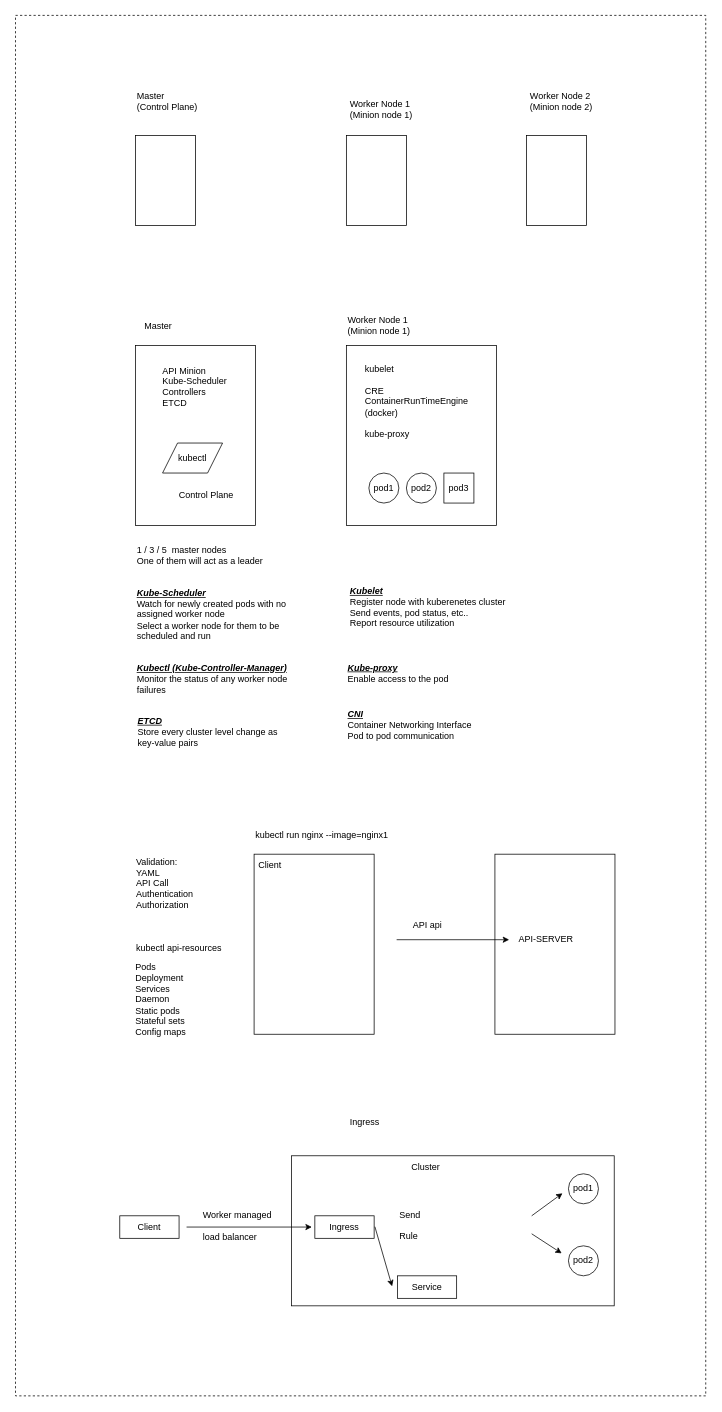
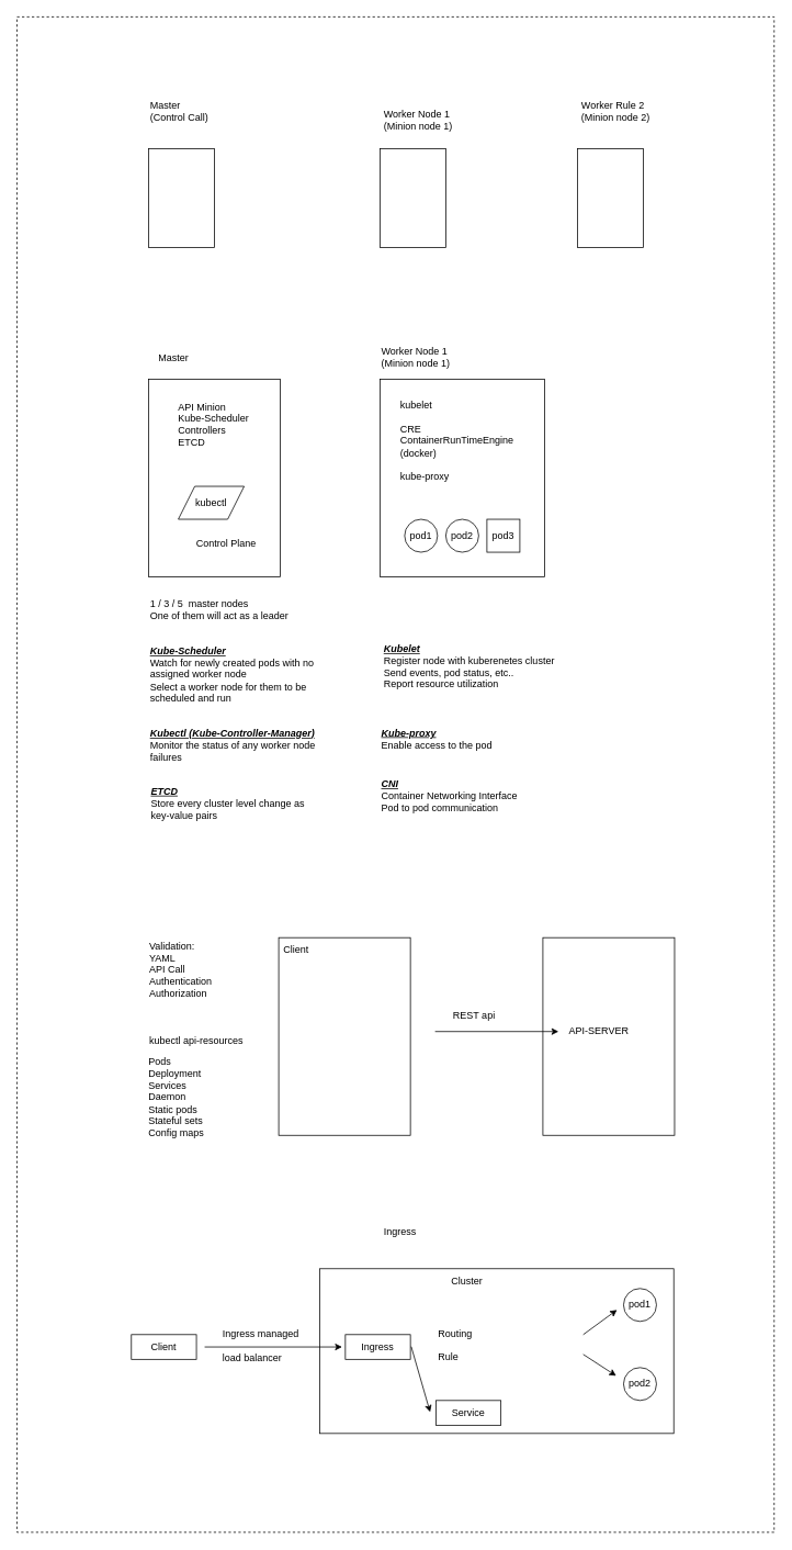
  <mxCell id="0" />
  <mxCell id="1" parent="0" />
  <mxCell id="2" value="" style="rounded=0;whiteSpace=wrap;html=1;" parent="1" vertex="1"><mxGeometry x="180" y="180" width="80" height="120" as="geometry" /></mxCell>
- <mxCell id="3" value="Master&amp;nbsp;&lt;br&gt;&lt;div style=&quot;&quot;&gt;&lt;span style=&quot;background-color: initial;&quot;&gt;(Control Plane)&lt;/span&gt;&lt;/div&gt;" style="text;html=1;strokeColor=none;fillColor=none;align=left;verticalAlign=middle;whiteSpace=wrap;rounded=0;" parent="1" vertex="1"><mxGeometry x="180" y="120" width="120" height="30" as="geometry" /></mxCell>
+ <mxCell id="3" value="Master&amp;nbsp;&lt;br&gt;&lt;div style=&quot;&quot;&gt;&lt;span style=&quot;background-color: initial;&quot;&gt;(Control Call)&lt;/span&gt;&lt;/div&gt;" style="text;html=1;strokeColor=none;fillColor=none;align=left;verticalAlign=middle;whiteSpace=wrap;rounded=0;" parent="1" vertex="1"><mxGeometry x="180" y="120" width="120" height="30" as="geometry" /></mxCell>
  <mxCell id="4" value="Worker Node 1&lt;br&gt;&lt;div style=&quot;&quot;&gt;&lt;span style=&quot;background-color: initial;&quot;&gt;(Minion node 1)&lt;/span&gt;&lt;/div&gt;" style="text;html=1;strokeColor=none;fillColor=none;align=left;verticalAlign=middle;whiteSpace=wrap;rounded=0;" parent="1" vertex="1"><mxGeometry x="461" y="418" width="120" height="30" as="geometry" /></mxCell>
- <mxCell id="5" value="Worker Node 2&lt;br&gt;&lt;div style=&quot;&quot;&gt;&lt;span style=&quot;background-color: initial;&quot;&gt;(Minion node 2)&lt;/span&gt;&lt;/div&gt;" style="text;html=1;strokeColor=none;fillColor=none;align=left;verticalAlign=middle;whiteSpace=wrap;rounded=0;" parent="1" vertex="1"><mxGeometry x="704" y="120" width="120" height="30" as="geometry" /></mxCell>
+ <mxCell id="5" value="Worker Rule 2&lt;br&gt;&lt;div style=&quot;&quot;&gt;&lt;span style=&quot;background-color: initial;&quot;&gt;(Minion node 2)&lt;/span&gt;&lt;/div&gt;" style="text;html=1;strokeColor=none;fillColor=none;align=left;verticalAlign=middle;whiteSpace=wrap;rounded=0;" parent="1" vertex="1"><mxGeometry x="704" y="120" width="120" height="30" as="geometry" /></mxCell>
  <mxCell id="6" value="" style="rounded=0;whiteSpace=wrap;html=1;" parent="1" vertex="1"><mxGeometry x="461" y="180" width="80" height="120" as="geometry" /></mxCell>
  <mxCell id="7" value="" style="rounded=0;whiteSpace=wrap;html=1;" parent="1" vertex="1"><mxGeometry x="701" y="180" width="80" height="120" as="geometry" /></mxCell>
  <mxCell id="8" value="" style="rounded=0;whiteSpace=wrap;html=1;" parent="1" vertex="1"><mxGeometry x="180" y="460" width="160" height="240" as="geometry" /></mxCell>
  <mxCell id="9" value="API Minion&lt;br&gt;&lt;div style=&quot;&quot;&gt;&lt;span style=&quot;background-color: initial;&quot;&gt;Kube-Scheduler&lt;/span&gt;&lt;/div&gt;&lt;div style=&quot;&quot;&gt;&lt;span style=&quot;background-color: initial;&quot;&gt;Controllers&lt;/span&gt;&lt;/div&gt;&lt;div style=&quot;&quot;&gt;&lt;span style=&quot;background-color: initial;&quot;&gt;ETCD&lt;/span&gt;&lt;/div&gt;" style="text;html=1;strokeColor=none;fillColor=none;align=left;verticalAlign=middle;whiteSpace=wrap;rounded=0;" parent="1" vertex="1"><mxGeometry x="214" y="480" width="100" height="70" as="geometry" /></mxCell>
  <mxCell id="10" value="Control Plane" style="text;html=1;strokeColor=none;fillColor=none;align=left;verticalAlign=middle;whiteSpace=wrap;rounded=0;" parent="1" vertex="1"><mxGeometry x="236" y="645" width="80" height="30" as="geometry" /></mxCell>
  <mxCell id="11" value="kubectl" style="shape=parallelogram;perimeter=parallelogramPerimeter;whiteSpace=wrap;html=1;fixedSize=1;" parent="1" vertex="1"><mxGeometry x="216" y="590" width="80" height="40" as="geometry" /></mxCell>
  <mxCell id="12" value="Master&amp;nbsp;" style="text;html=1;strokeColor=none;fillColor=none;align=left;verticalAlign=middle;whiteSpace=wrap;rounded=0;" parent="1" vertex="1"><mxGeometry x="190" y="420" width="60" height="30" as="geometry" /></mxCell>
  <mxCell id="13" value="" style="rounded=0;whiteSpace=wrap;html=1;" parent="1" vertex="1"><mxGeometry x="461" y="460" width="200" height="240" as="geometry" /></mxCell>
  <mxCell id="14" value="Worker Node 1&lt;br&gt;&lt;div style=&quot;&quot;&gt;&lt;span style=&quot;background-color: initial;&quot;&gt;(Minion node 1)&lt;/span&gt;&lt;/div&gt;" style="text;html=1;strokeColor=none;fillColor=none;align=left;verticalAlign=middle;whiteSpace=wrap;rounded=0;" parent="1" vertex="1"><mxGeometry x="464" y="130" width="120" height="30" as="geometry" /></mxCell>
  <mxCell id="15" value="kubelet&lt;br&gt;&lt;br&gt;CRE&lt;br&gt;ContainerRunTimeEngine&lt;br&gt;(docker)&lt;br&gt;&lt;br&gt;kube-proxy" style="text;html=1;strokeColor=none;fillColor=none;align=left;verticalAlign=middle;whiteSpace=wrap;rounded=0;" parent="1" vertex="1"><mxGeometry x="484" y="480" width="147" height="110" as="geometry" /></mxCell>
  <mxCell id="16" value="pod1" style="ellipse;whiteSpace=wrap;html=1;aspect=fixed;" parent="1" vertex="1"><mxGeometry x="491" y="630" width="40" height="40" as="geometry" /></mxCell>
  <mxCell id="17" value="pod2" style="ellipse;whiteSpace=wrap;html=1;aspect=fixed;" parent="1" vertex="1"><mxGeometry x="541" y="630" width="40" height="40" as="geometry" /></mxCell>
  <mxCell id="18" value="pod3" style="whiteSpace=wrap;html=1;aspect=fixed;rounded=0;" parent="1" vertex="1"><mxGeometry x="591" y="630" width="40" height="40" as="geometry" /></mxCell>
  <mxCell id="19" value="1 / 3 / 5&amp;nbsp; master nodes&lt;br&gt;One of them will act as a leader" style="text;html=1;strokeColor=none;fillColor=none;align=left;verticalAlign=middle;whiteSpace=wrap;rounded=0;" parent="1" vertex="1"><mxGeometry x="180" y="725" width="200" height="30" as="geometry" /></mxCell>
  <mxCell id="20" value="&lt;u style=&quot;&quot;&gt;&lt;i style=&quot;&quot;&gt;&lt;b&gt;Kube-Scheduler&lt;/b&gt;&lt;/i&gt;&lt;/u&gt;&lt;br&gt;Watch for newly created pods with no assigned worker node&lt;br&gt;Select a worker node for them to be scheduled and run" style="text;html=1;strokeColor=none;fillColor=none;align=left;verticalAlign=middle;whiteSpace=wrap;rounded=0;" parent="1" vertex="1"><mxGeometry x="180" y="779" width="210" height="80" as="geometry" /></mxCell>
  <mxCell id="21" value="&lt;u style=&quot;&quot;&gt;&lt;i style=&quot;&quot;&gt;&lt;b&gt;Kubectl (Kube-Controller-Manager)&lt;/b&gt;&lt;/i&gt;&lt;/u&gt;&lt;br&gt;Monitor the status of any worker node failures" style="text;html=1;strokeColor=none;fillColor=none;align=left;verticalAlign=middle;whiteSpace=wrap;rounded=0;" parent="1" vertex="1"><mxGeometry x="180" y="880" width="210" height="50" as="geometry" /></mxCell>
  <mxCell id="22" value="&lt;u style=&quot;&quot;&gt;&lt;i style=&quot;&quot;&gt;&lt;b&gt;ETCD&lt;/b&gt;&lt;/i&gt;&lt;/u&gt;&lt;br&gt;Store every cluster level change as key-value pairs" style="text;html=1;strokeColor=none;fillColor=none;align=left;verticalAlign=middle;whiteSpace=wrap;rounded=0;" parent="1" vertex="1"><mxGeometry x="181" y="950" width="210" height="50" as="geometry" /></mxCell>
  <mxCell id="23" value="&lt;u style=&quot;&quot;&gt;&lt;i style=&quot;&quot;&gt;&lt;b&gt;Kubelet&lt;/b&gt;&lt;/i&gt;&lt;/u&gt;&lt;br&gt;Register node with kuberenetes cluster&lt;br&gt;Send events, pod status, etc..&lt;br&gt;Report resource utilization" style="text;html=1;strokeColor=none;fillColor=none;align=left;verticalAlign=middle;whiteSpace=wrap;rounded=0;" parent="1" vertex="1"><mxGeometry x="464" y="769" width="210" height="80" as="geometry" /></mxCell>
  <mxCell id="24" value="&lt;u style=&quot;&quot;&gt;&lt;i style=&quot;&quot;&gt;&lt;b&gt;Kube-proxy&lt;/b&gt;&lt;/i&gt;&lt;/u&gt;&lt;br&gt;Enable access to the pod" style="text;html=1;strokeColor=none;fillColor=none;align=left;verticalAlign=middle;whiteSpace=wrap;rounded=0;" parent="1" vertex="1"><mxGeometry x="461" y="874" width="210" height="46" as="geometry" /></mxCell>
  <mxCell id="25" value="&lt;u style=&quot;&quot;&gt;&lt;i style=&quot;&quot;&gt;&lt;b&gt;CNI&lt;/b&gt;&lt;/i&gt;&lt;/u&gt;&lt;br&gt;Container Networking Interface&lt;br&gt;Pod to pod communication" style="text;html=1;strokeColor=none;fillColor=none;align=left;verticalAlign=middle;whiteSpace=wrap;rounded=0;" parent="1" vertex="1"><mxGeometry x="461" y="940" width="210" height="51" as="geometry" /></mxCell>
- <mxCell id="26" value="kubectl run nginx --image=nginx1" style="text;html=1;strokeColor=none;fillColor=none;align=left;verticalAlign=middle;whiteSpace=wrap;rounded=0;" parent="1" vertex="1"><mxGeometry x="338" y="1098" width="200" height="30" as="geometry" /></mxCell>
  <mxCell id="27" value="" style="rounded=0;whiteSpace=wrap;html=1;" parent="1" vertex="1"><mxGeometry x="338" y="1138" width="160" height="240" as="geometry" /></mxCell>
  <mxCell id="28" value="Client" style="text;html=1;strokeColor=none;fillColor=none;align=left;verticalAlign=middle;whiteSpace=wrap;rounded=0;" parent="1" vertex="1"><mxGeometry x="342" y="1138" width="56" height="30" as="geometry" /></mxCell>
  <mxCell id="29" value="" style="rounded=0;whiteSpace=wrap;html=1;" parent="1" vertex="1"><mxGeometry x="659" y="1138" width="160" height="240" as="geometry" /></mxCell>
  <mxCell id="30" value="API-SERVER" style="text;html=1;strokeColor=none;fillColor=none;align=left;verticalAlign=middle;whiteSpace=wrap;rounded=0;" parent="1" vertex="1"><mxGeometry x="689" y="1237" width="80" height="30" as="geometry" /></mxCell>
  <mxCell id="31" value="" style="endArrow=classic;html=1;rounded=0;" parent="1" edge="1"><mxGeometry width="50" height="50" relative="1" as="geometry"><mxPoint x="528" y="1252" as="sourcePoint" /><mxPoint x="678" y="1252" as="targetPoint" /></mxGeometry></mxCell>
- <mxCell id="32" value="API api" style="text;html=1;strokeColor=none;fillColor=none;align=left;verticalAlign=middle;whiteSpace=wrap;rounded=0;" parent="1" vertex="1"><mxGeometry x="548" y="1218" width="70" height="30" as="geometry" /></mxCell>
+ <mxCell id="32" value="REST api" style="text;html=1;strokeColor=none;fillColor=none;align=left;verticalAlign=middle;whiteSpace=wrap;rounded=0;" parent="1" vertex="1"><mxGeometry x="548" y="1218" width="70" height="30" as="geometry" /></mxCell>
  <mxCell id="33" value="Validation:&lt;br&gt;YAML&lt;br&gt;API Call&lt;br&gt;Authentication&lt;br&gt;Authorization" style="text;html=1;strokeColor=none;fillColor=none;align=left;verticalAlign=middle;whiteSpace=wrap;rounded=0;" parent="1" vertex="1"><mxGeometry x="179" y="1137" width="110" height="80" as="geometry" /></mxCell>
  <mxCell id="34" value="kubectl api-resources" style="text;html=1;strokeColor=none;fillColor=none;align=left;verticalAlign=middle;whiteSpace=wrap;rounded=0;" parent="1" vertex="1"><mxGeometry x="179" y="1248" width="200" height="30" as="geometry" /></mxCell>
  <mxCell id="35" value="Pods&lt;br&gt;Deployment&lt;br&gt;Services&lt;br&gt;Daemon&lt;br&gt;Static pods&lt;br&gt;Stateful sets&lt;br&gt;Config maps" style="text;html=1;strokeColor=none;fillColor=none;align=left;verticalAlign=middle;whiteSpace=wrap;rounded=0;" parent="1" vertex="1"><mxGeometry x="177.5" y="1267" width="98.5" height="130" as="geometry" /></mxCell>
  <mxCell id="36" value="Ingress" style="text;html=1;strokeColor=none;fillColor=none;align=left;verticalAlign=middle;whiteSpace=wrap;rounded=0;" parent="1" vertex="1"><mxGeometry x="464" y="1480" width="68" height="30" as="geometry" /></mxCell>
  <mxCell id="37" value="" style="rounded=0;whiteSpace=wrap;html=1;" parent="1" vertex="1"><mxGeometry x="388" y="1540" width="430" height="200" as="geometry" /></mxCell>
  <mxCell id="38" value="Cluster" style="text;html=1;strokeColor=none;fillColor=none;align=left;verticalAlign=middle;whiteSpace=wrap;rounded=0;" parent="1" vertex="1"><mxGeometry x="546" y="1540" width="56" height="30" as="geometry" /></mxCell>
  <mxCell id="39" value="Ingress" style="rounded=0;whiteSpace=wrap;html=1;" parent="1" vertex="1"><mxGeometry x="419" y="1620" width="79" height="30" as="geometry" /></mxCell>
  <mxCell id="40" value="Service" style="rounded=0;whiteSpace=wrap;html=1;" parent="1" vertex="1"><mxGeometry x="529" y="1700" width="79" height="30" as="geometry" /></mxCell>
  <mxCell id="41" value="" style="endArrow=classic;html=1;rounded=0;entryX=-0.089;entryY=0.467;entryDx=0;entryDy=0;entryPerimeter=0;" parent="1" target="40" edge="1"><mxGeometry width="50" height="50" relative="1" as="geometry"><mxPoint x="499" y="1634.5" as="sourcePoint" /><mxPoint x="588" y="1635" as="targetPoint" /></mxGeometry></mxCell>
- <mxCell id="42" value="Worker managed&lt;br&gt;&lt;br&gt;load balancer" style="text;html=1;strokeColor=none;fillColor=none;align=left;verticalAlign=middle;whiteSpace=wrap;rounded=0;" parent="1" vertex="1"><mxGeometry x="268" y="1604" width="96" height="60" as="geometry" /></mxCell>
+ <mxCell id="42" value="Ingress managed&lt;br&gt;&lt;br&gt;load balancer" style="text;html=1;strokeColor=none;fillColor=none;align=left;verticalAlign=middle;whiteSpace=wrap;rounded=0;" parent="1" vertex="1"><mxGeometry x="268" y="1604" width="96" height="60" as="geometry" /></mxCell>
  <mxCell id="43" value="pod1" style="ellipse;whiteSpace=wrap;html=1;aspect=fixed;" parent="1" vertex="1"><mxGeometry x="757" y="1564" width="40" height="40" as="geometry" /></mxCell>
  <mxCell id="44" value="pod2" style="ellipse;whiteSpace=wrap;html=1;aspect=fixed;" parent="1" vertex="1"><mxGeometry x="757" y="1660" width="40" height="40" as="geometry" /></mxCell>
  <mxCell id="45" value="" style="endArrow=classic;html=1;rounded=0;" parent="1" edge="1"><mxGeometry width="50" height="50" relative="1" as="geometry"><mxPoint x="708" y="1620" as="sourcePoint" /><mxPoint x="749" y="1590" as="targetPoint" /></mxGeometry></mxCell>
  <mxCell id="46" value="" style="endArrow=classic;html=1;rounded=0;" parent="1" edge="1"><mxGeometry width="50" height="50" relative="1" as="geometry"><mxPoint x="708" y="1644" as="sourcePoint" /><mxPoint x="748" y="1670" as="targetPoint" /></mxGeometry></mxCell>
- <mxCell id="47" value="Send&lt;br&gt;&lt;br&gt;Rule" style="text;html=1;strokeColor=none;fillColor=none;align=left;verticalAlign=middle;whiteSpace=wrap;rounded=0;" parent="1" vertex="1"><mxGeometry x="530" y="1603" width="56" height="60" as="geometry" /></mxCell>
+ <mxCell id="47" value="Routing&lt;br&gt;&lt;br&gt;Rule" style="text;html=1;strokeColor=none;fillColor=none;align=left;verticalAlign=middle;whiteSpace=wrap;rounded=0;" parent="1" vertex="1"><mxGeometry x="530" y="1603" width="56" height="60" as="geometry" /></mxCell>
  <mxCell id="48" value="" style="rounded=0;whiteSpace=wrap;html=1;gradientColor=none;fillColor=none;dashed=1;glass=0;" vertex="1" parent="1"><mxGeometry x="20" y="20" width="920" height="1840" as="geometry" /></mxCell>
  <mxCell id="49" value="" style="endArrow=classic;html=1;rounded=0;entryX=-0.089;entryY=0.467;entryDx=0;entryDy=0;entryPerimeter=0;" parent="1" edge="1"><mxGeometry width="50" height="50" relative="1" as="geometry"><mxPoint x="248" y="1635" as="sourcePoint" /><mxPoint x="415" y="1635" as="targetPoint" /></mxGeometry></mxCell>
  <mxCell id="50" value="Client" style="rounded=0;whiteSpace=wrap;html=1;" parent="1" vertex="1"><mxGeometry x="159" y="1620" width="79" height="30" as="geometry" /></mxCell>
